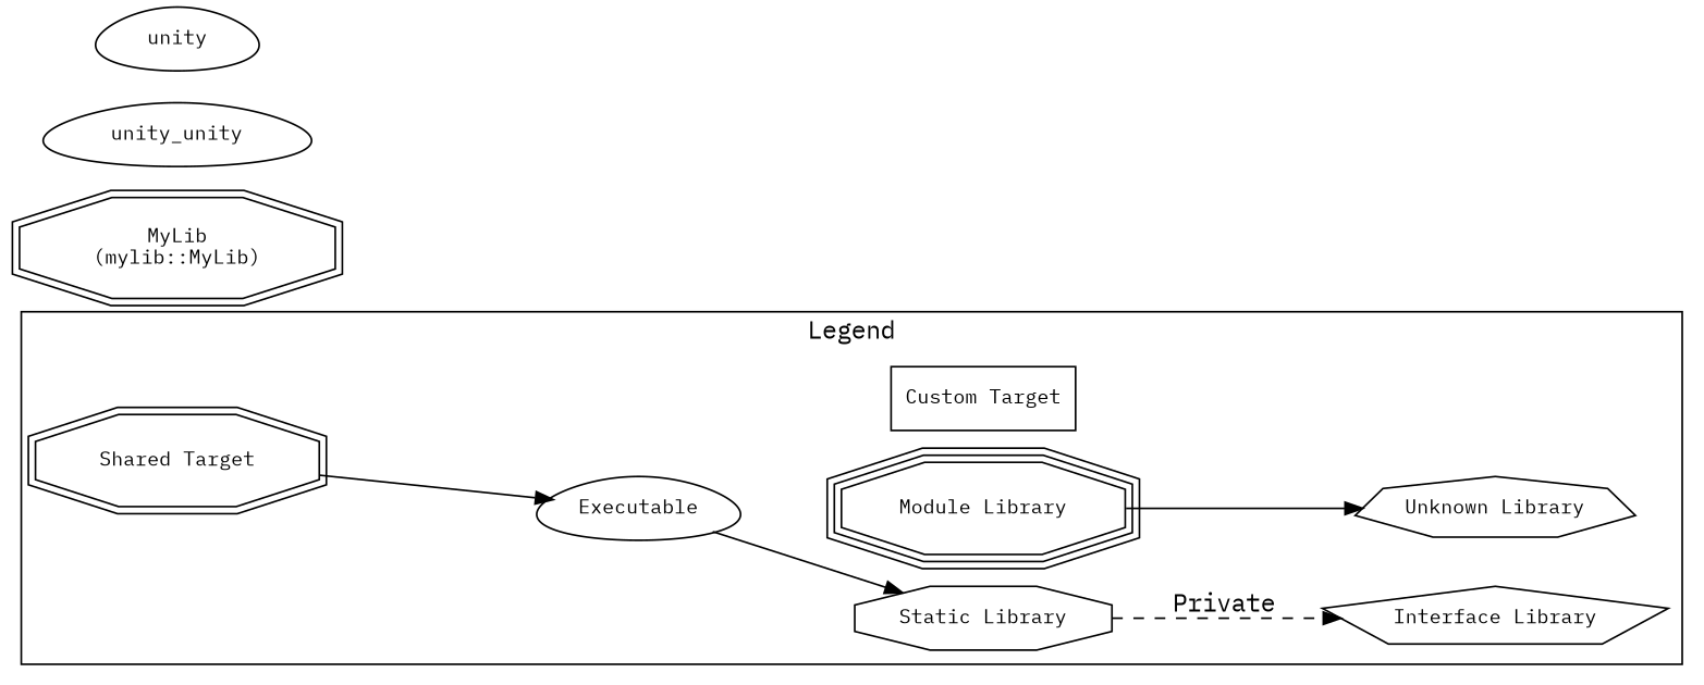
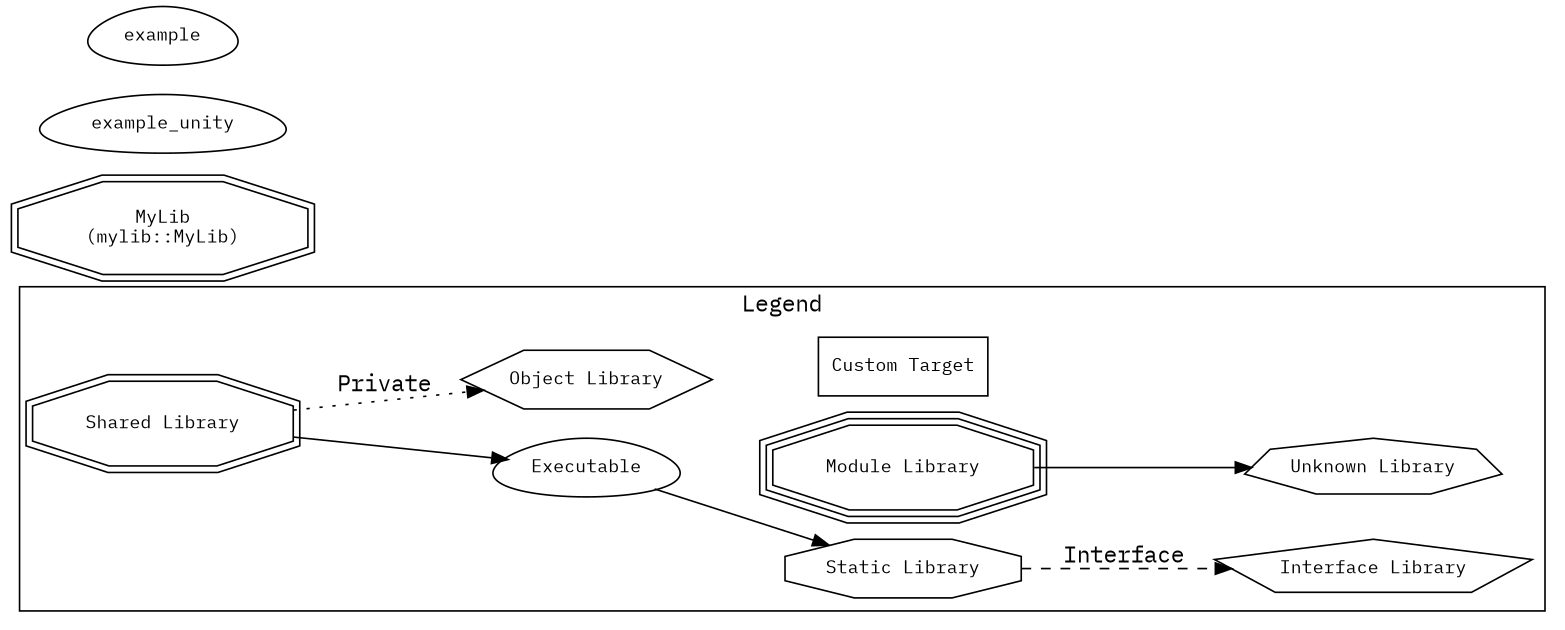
  digraph {
    fontname="IBM Plex Mono"
    rankdir=LR
    node [fontname="IBM Plex Mono" fontsize=11 shape=egg]
    edge [fontname="IBM Plex Mono" style=solid]
    n1 [label=Executable]
    n2 [label="Static Library" shape=octagon]
-   n3 [label="Shared Target" shape=doubleoctagon]
+   n3 [label="Shared Library" shape=doubleoctagon]
    n4 [label="Module Library" shape=tripleoctagon]
    n5 [label="Custom Target" shape=box]
    n6 [label="Interface Library" shape=pentagon]
+   n7 [label="Object Library" shape=hexagon]
    n8 [label="Unknown Library" shape=septagon]
    n9 [label="MyLib\n(mylib::MyLib)" shape=doubleoctagon]
-   n10 [label=unity_unity]
-   n11 [label=unity]
+   n10 [label=example_unity]
+   n11 [label=example]
    subgraph cluster_1 {
      color=black
      label=Legend
      n1
      n2
      n3
      n4
      n5
      n6
+     n7
      n8
    }
    n1 -> n2
    n1 -> n4 [style=invis]
    n1 -> n5 [style=invis]
-   n2 -> n6 [label=Private style=dashed]
+   n2 -> n6 [label=Interface style=dashed]
    n3 -> n1
+   n3 -> n7 [label=Private style=dotted]
    n4 -> n8
  }
